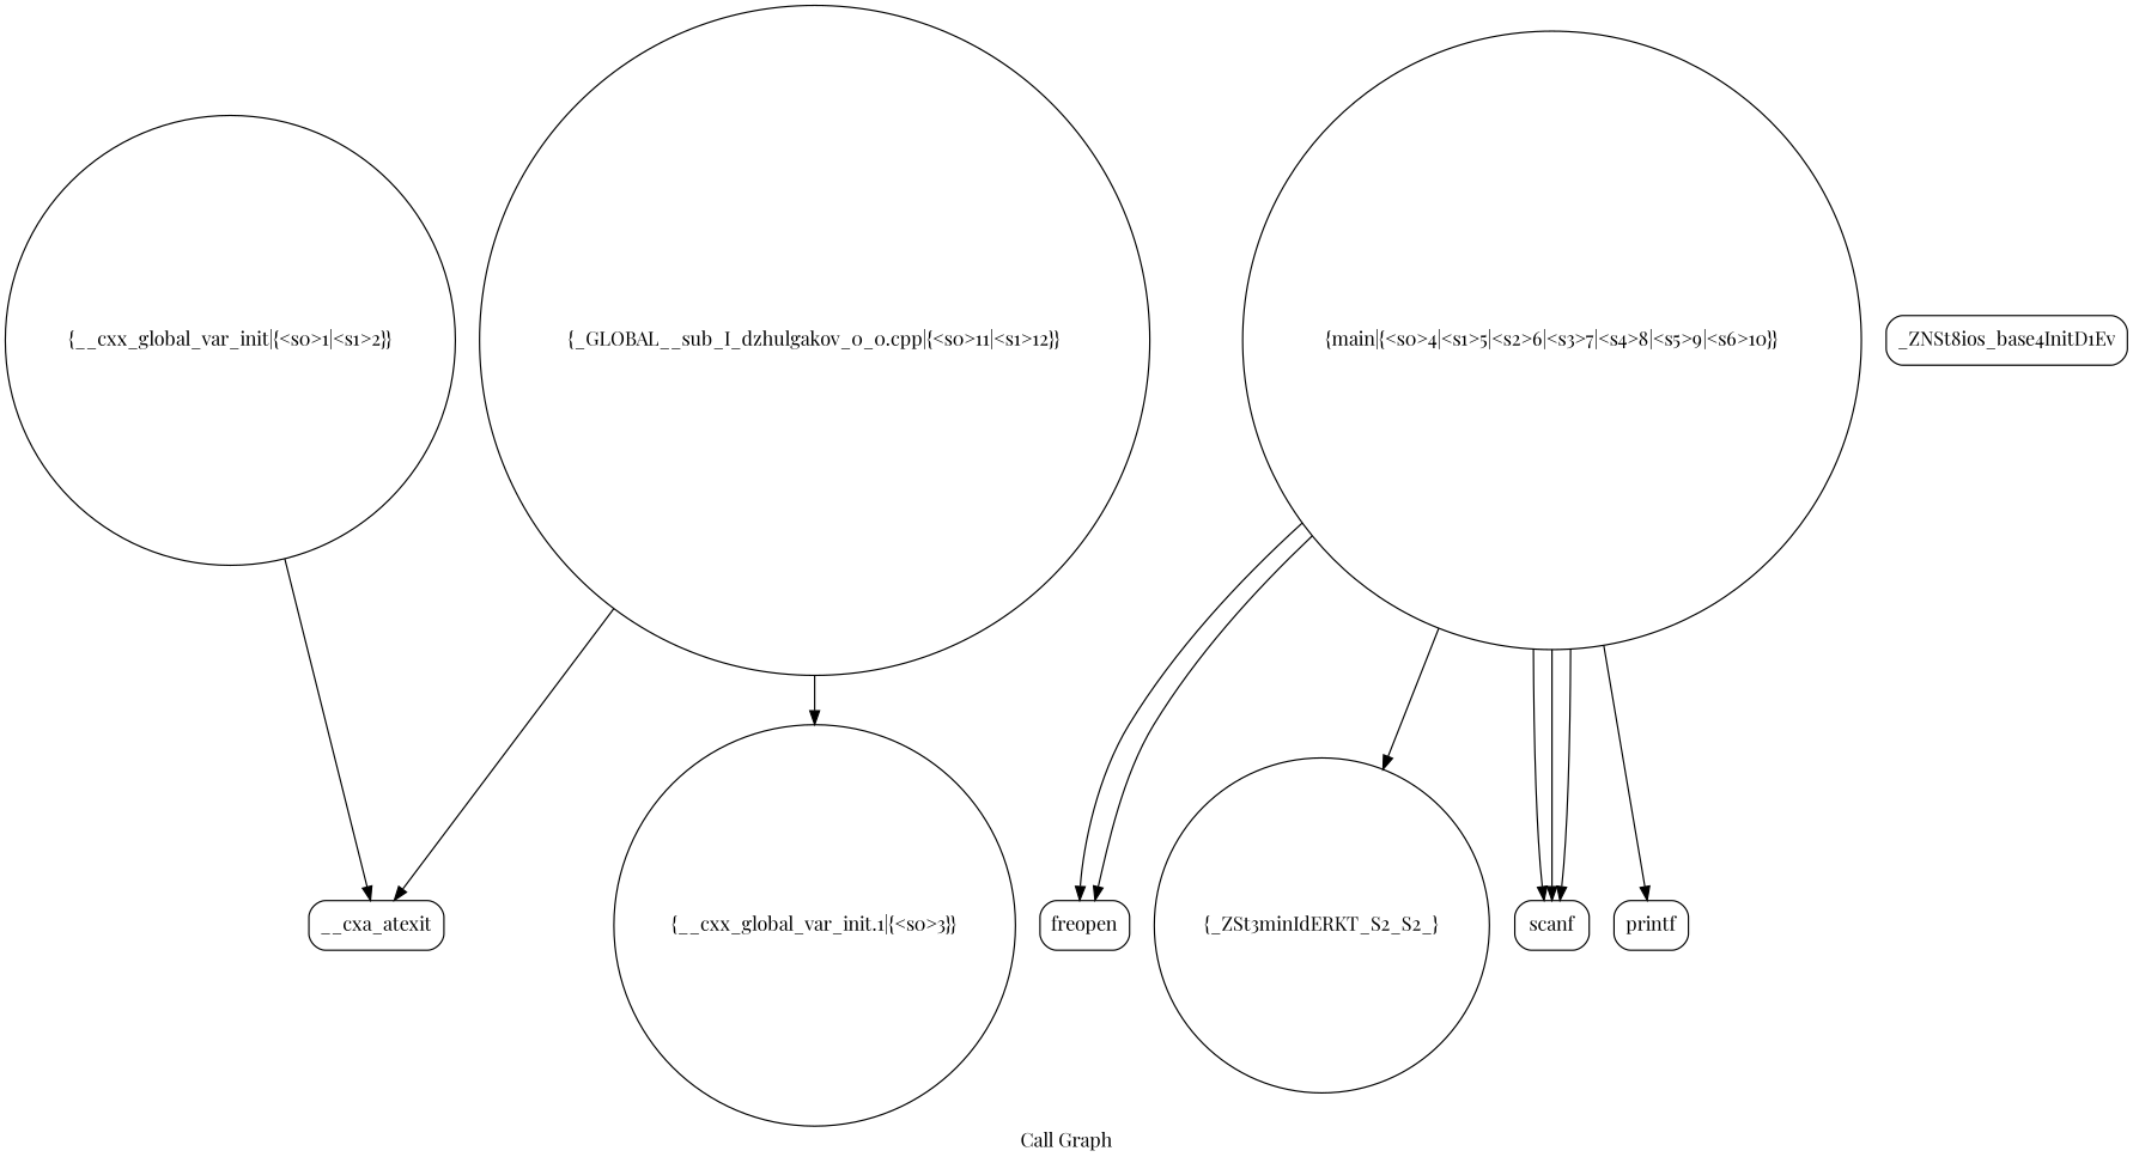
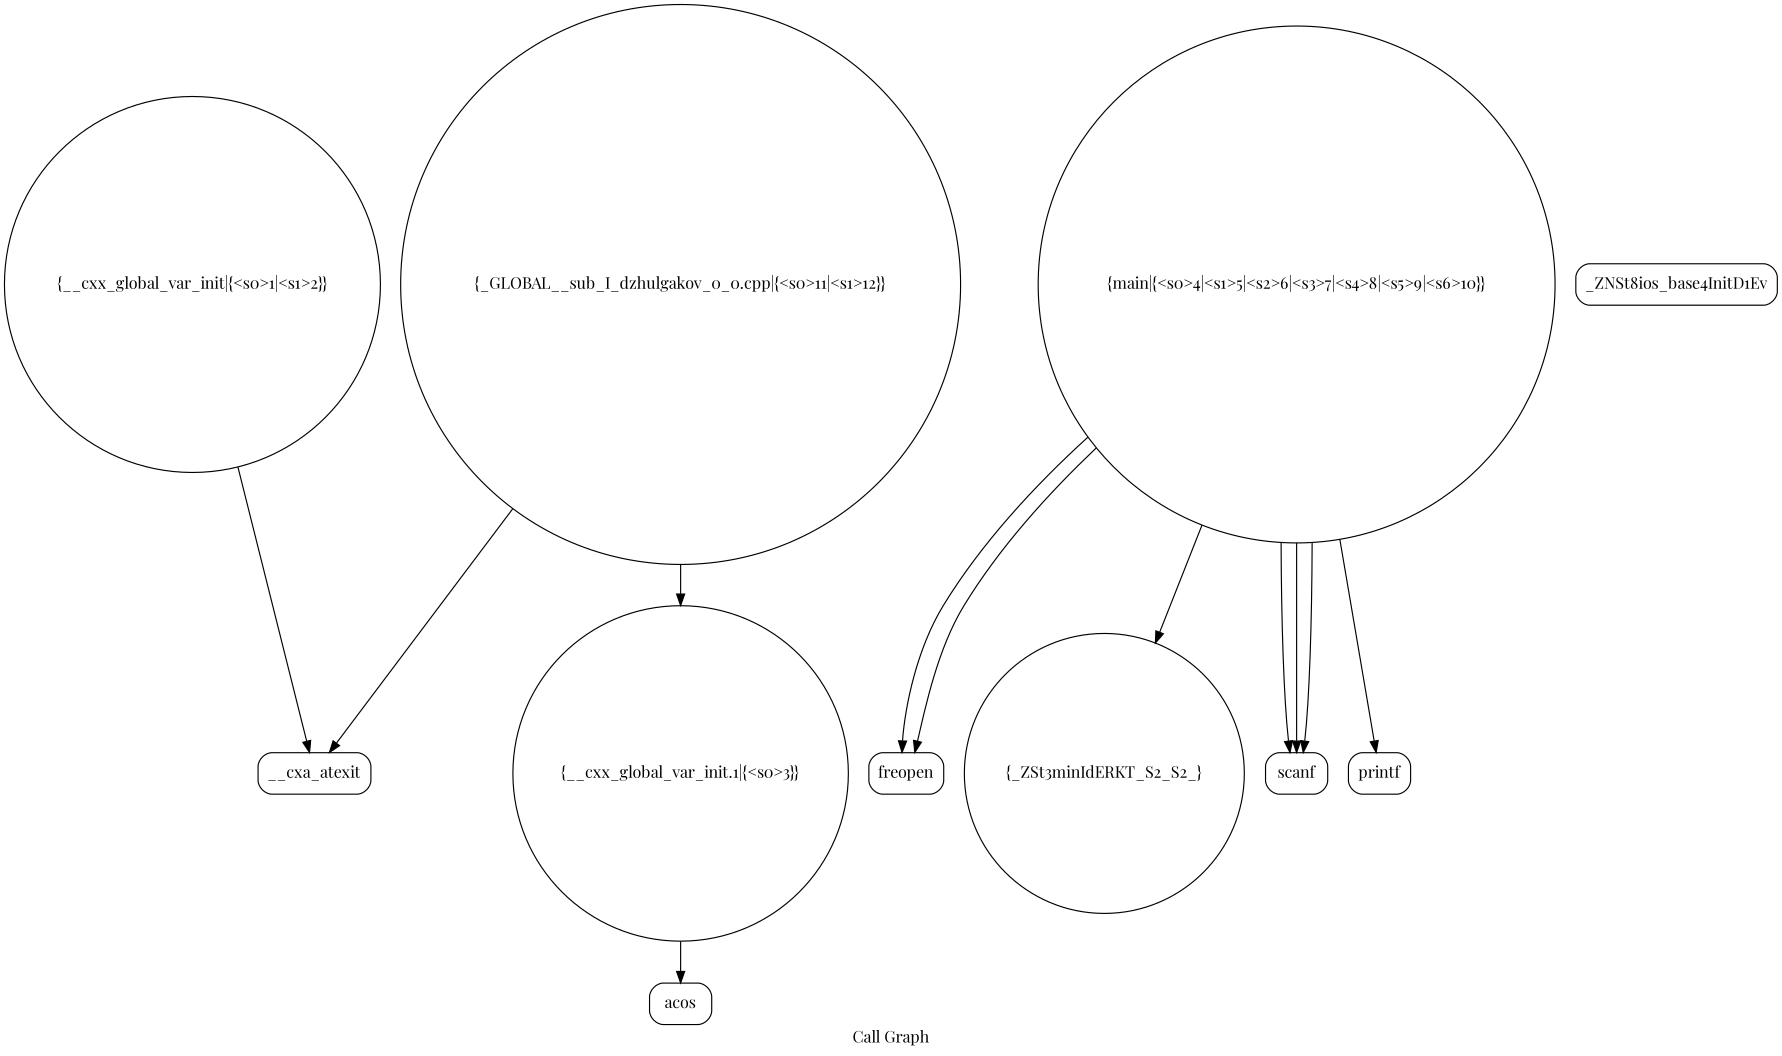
  digraph {
    fontname="Playfair Display"
    label="Call Graph"
    node [fontname="Playfair Display" shape=Mrecord]
    edge [color=black fontname="Playfair Display" tailport=s1]
    n1 [label="{__cxx_global_var_init|{<s0>1|<s1>2}}" shape=circle]
    n2 [label="{__cxa_atexit}"]
    n3 [label="{freopen}"]
    n4 [label="{_ZNSt8ios_base4InitD1Ev}"]
    n5 [label="{_ZSt3minIdERKT_S2_S2_}" shape=circle]
    n6 [label="{__cxx_global_var_init.1|{<s0>3}}" shape=circle]
+   n7 [label="{acos}"]
    n8 [label="{_GLOBAL__sub_I_dzhulgakov_0_0.cpp|{<s0>11|<s1>12}}" shape=circle]
    n9 [label="{main|{<s0>4|<s1>5|<s2>6|<s3>7|<s4>8|<s5>9|<s6>10}}" shape=circle]
    n10 [label="{scanf}"]
    n11 [label="{printf}"]
    n1 -> n2
+   n6 -> n7 [tailport=s0]
    n8 -> n2 [tailport=s0]
    n8 -> n6
    n9 -> n3 [tailport=s0]
    n9 -> n3
    n9 -> n5 [tailport=s5]
    n9 -> n10 [tailport=s2]
    n9 -> n10 [tailport=s3]
    n9 -> n10 [tailport=s4]
    n9 -> n11 [tailport=s6]
  }
